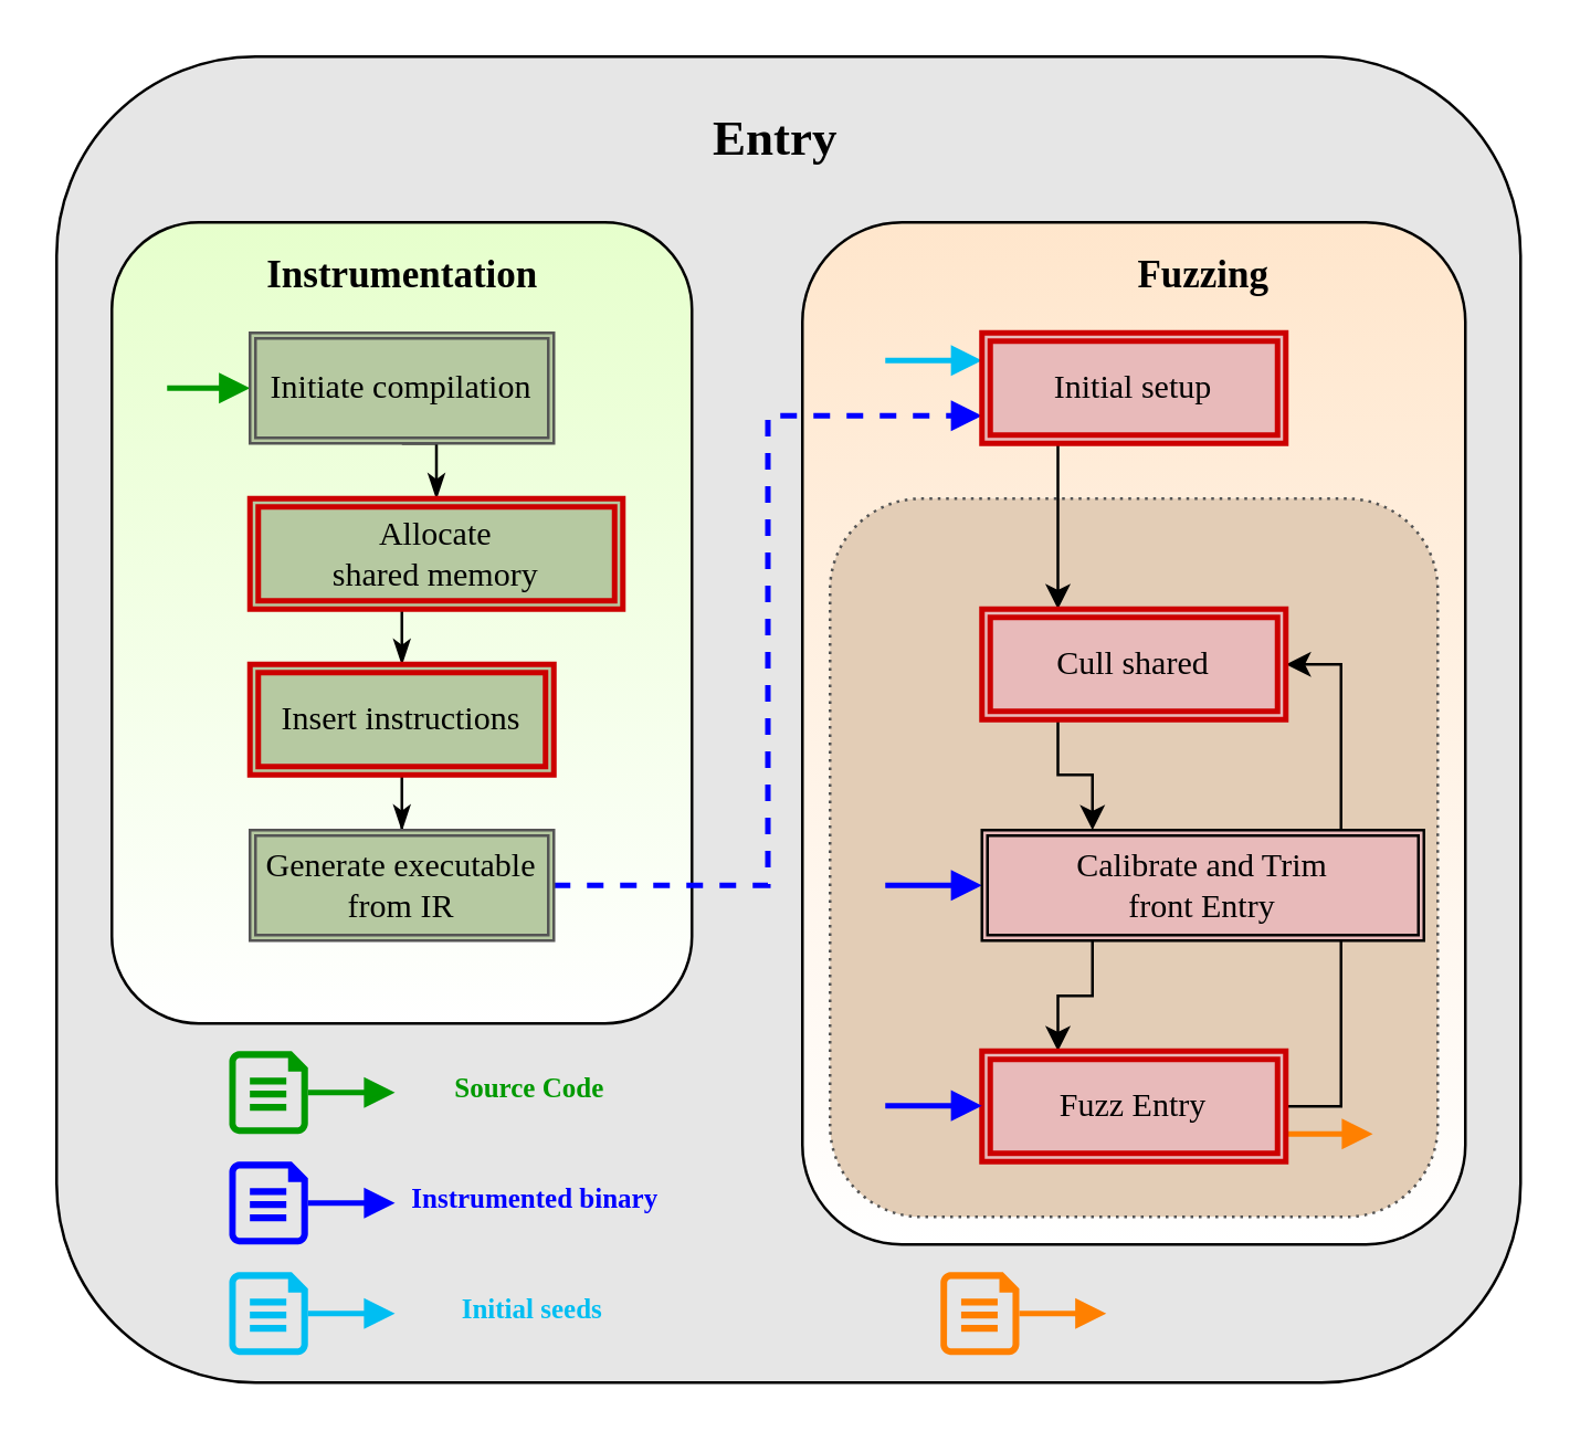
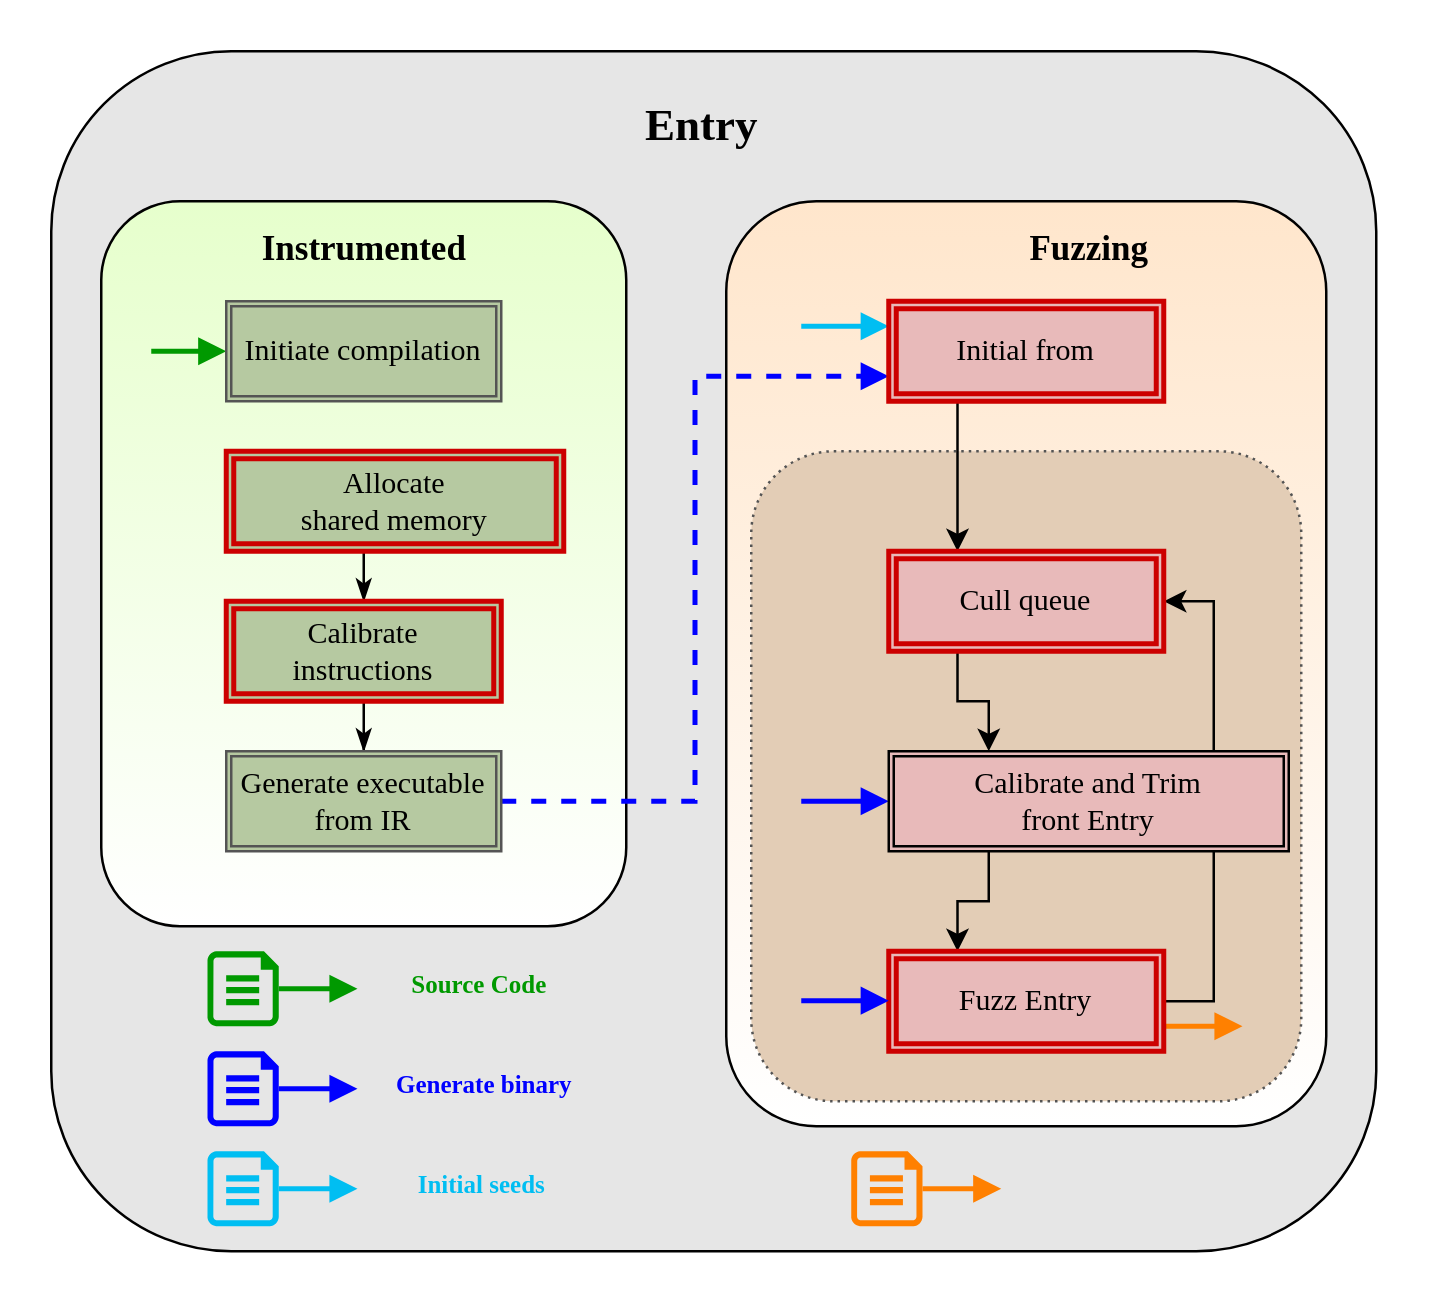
  <mxCell id="0" />
  <mxCell id="1" parent="0" />
  <mxCell id="2" value="" style="rounded=1;whiteSpace=wrap;html=1;fontFamily=Georgia;fontSize=12;fillColor=#E6E6E6;" parent="1" vertex="1"><mxGeometry x="20" y="20" width="530" height="480" as="geometry" /></mxCell>
  <mxCell id="3" value="" style="rounded=1;whiteSpace=wrap;html=1;fontFamily=Georgia;fontSize=12;fillColor=#FFE6CC;gradientColor=#ffffff;" parent="1" vertex="1"><mxGeometry x="290" y="80" width="240" height="370" as="geometry" /></mxCell>
  <mxCell id="4" value="" style="rounded=1;whiteSpace=wrap;html=1;fontFamily=Georgia;fontSize=12;fillColor=#E6FFCC;gradientColor=#ffffff;" parent="1" vertex="1"><mxGeometry x="40" y="80" width="210" height="290" as="geometry" /></mxCell>
- <mxCell id="5" value="&lt;span style=&quot;font-size: 14px&quot;&gt;&lt;b&gt;Instrumentation&lt;/b&gt;&lt;/span&gt;" style="text;html=1;align=center;verticalAlign=middle;resizable=0;points=[];autosize=1;fontSize=12;fontFamily=Georgia;" parent="1" vertex="1"><mxGeometry x="90" y="90" width="110" height="20" as="geometry" /></mxCell>
- <mxCell id="6" style="edgeStyle=orthogonalEdgeStyle;rounded=0;orthogonalLoop=1;jettySize=auto;html=1;exitX=0.5;exitY=1;exitDx=0;exitDy=0;entryX=0.5;entryY=0;entryDx=0;entryDy=0;fontFamily=Georgia;fontSize=12;endArrow=classicThin;endFill=1;" parent="1" source="38" target="39" edge="1"><mxGeometry x="60" y="100" as="geometry" /></mxCell>
+ <mxCell id="5" value="&lt;span style=&quot;font-size: 14px&quot;&gt;&lt;b&gt;Instrumented&lt;/b&gt;&lt;/span&gt;" style="text;html=1;align=center;verticalAlign=middle;resizable=0;points=[];autosize=1;fontSize=12;fontFamily=Georgia;" parent="1" vertex="1"><mxGeometry x="90" y="90" width="110" height="20" as="geometry" /></mxCell>
  <mxCell id="7" style="edgeStyle=orthogonalEdgeStyle;rounded=0;orthogonalLoop=1;jettySize=auto;html=1;exitX=0.5;exitY=1;exitDx=0;exitDy=0;entryX=0.5;entryY=0;entryDx=0;entryDy=0;fontFamily=Georgia;fontSize=12;endArrow=classicThin;endFill=1;" parent="1" source="39" target="40" edge="1"><mxGeometry x="60" y="100" as="geometry" /></mxCell>
  <mxCell id="8" style="edgeStyle=orthogonalEdgeStyle;rounded=0;orthogonalLoop=1;jettySize=auto;html=1;exitX=0.5;exitY=1;exitDx=0;exitDy=0;fontFamily=Georgia;fontSize=12;endArrow=classicThin;endFill=1;" parent="1" source="40" target="41" edge="1"><mxGeometry x="60" y="100" as="geometry" /></mxCell>
  <mxCell id="9" value="" style="rounded=1;whiteSpace=wrap;html=1;strokeColor=#545454;strokeWidth=1;fontFamily=Georgia;fontSize=12;dashed=1;dashPattern=1 2;fillColor=#E3CDB6;" parent="1" vertex="1"><mxGeometry x="300" y="180" width="220" height="260" as="geometry" /></mxCell>
  <mxCell id="10" value="&lt;b&gt;&lt;font style=&quot;font-size: 14px&quot;&gt;Fuzzing&lt;/font&gt;&lt;/b&gt;" style="text;html=1;align=center;verticalAlign=middle;resizable=0;points=[];autosize=1;fontSize=12;fontFamily=Georgia;" parent="1" vertex="1"><mxGeometry x="405" y="90" width="60" height="20" as="geometry" /></mxCell>
  <mxCell id="11" style="edgeStyle=orthogonalEdgeStyle;rounded=0;orthogonalLoop=1;jettySize=auto;html=1;exitX=0.25;exitY=1;exitDx=0;exitDy=0;entryX=0.25;entryY=0;entryDx=0;entryDy=0;" parent="1" source="42" target="37" edge="1"><mxGeometry relative="1" as="geometry" /></mxCell>
  <mxCell id="12" value="&lt;b&gt;&lt;font style=&quot;font-size: 18px&quot;&gt;Entry&lt;/font&gt;&lt;/b&gt;" style="text;html=1;align=center;verticalAlign=middle;resizable=0;points=[];autosize=1;fontFamily=Georgia;fontSize=12;" parent="1" vertex="1"><mxGeometry x="245" y="40" width="70" height="20" as="geometry" /></mxCell>
  <mxCell id="13" style="edgeStyle=orthogonalEdgeStyle;rounded=0;orthogonalLoop=1;jettySize=auto;html=1;exitX=1;exitY=0.5;exitDx=0;exitDy=0;entryX=0;entryY=0.75;entryDx=0;entryDy=0;endArrow=block;endFill=1;strokeWidth=2;fontFamily=Georgia;fontSize=12;dashed=1;strokeColor=#0000FF;" parent="1" source="41" target="42" edge="1"><mxGeometry relative="1" as="geometry" /></mxCell>
  <mxCell id="14" value="" style="endArrow=block;html=1;strokeWidth=2;fontFamily=Georgia;fontSize=12;endFill=1;entryX=0;entryY=0.5;entryDx=0;entryDy=0;strokeColor=#009900;" parent="1" target="38" edge="1"><mxGeometry width="50" height="50" relative="1" as="geometry"><mxPoint x="60" y="140" as="sourcePoint" /><mxPoint x="71.5" y="139.58" as="targetPoint" /></mxGeometry></mxCell>
  <mxCell id="15" style="edgeStyle=orthogonalEdgeStyle;rounded=0;orthogonalLoop=1;jettySize=auto;html=1;exitX=1;exitY=0.5;exitDx=0;exitDy=0;entryX=1;entryY=0.5;entryDx=0;entryDy=0;" parent="1" source="35" target="37" edge="1"><mxGeometry relative="1" as="geometry" /></mxCell>
  <mxCell id="16" style="edgeStyle=orthogonalEdgeStyle;rounded=0;orthogonalLoop=1;jettySize=auto;html=1;exitX=0.25;exitY=1;exitDx=0;exitDy=0;entryX=0.25;entryY=0;entryDx=0;entryDy=0;" parent="1" source="36" target="35" edge="1"><mxGeometry relative="1" as="geometry" /></mxCell>
  <mxCell id="17" style="edgeStyle=orthogonalEdgeStyle;rounded=0;orthogonalLoop=1;jettySize=auto;html=1;exitX=0.25;exitY=1;exitDx=0;exitDy=0;entryX=0.25;entryY=0;entryDx=0;entryDy=0;" parent="1" source="37" target="36" edge="1"><mxGeometry relative="1" as="geometry" /></mxCell>
  <mxCell id="18" value="" style="endArrow=block;html=1;strokeWidth=2;fontFamily=Georgia;fontSize=12;strokeColor=#00BEF2;endFill=1;entryX=0;entryY=0.25;entryDx=0;entryDy=0;" parent="1" target="42" edge="1"><mxGeometry width="50" height="50" relative="1" as="geometry"><mxPoint x="320" y="130" as="sourcePoint" /><mxPoint x="330" y="332.5" as="targetPoint" /><Array as="points"><mxPoint x="320" y="130" /></Array></mxGeometry></mxCell>
  <mxCell id="19" value="" style="endArrow=block;html=1;strokeWidth=2;fontFamily=Georgia;fontSize=12;endFill=1;entryX=0;entryY=0.5;entryDx=0;entryDy=0;strokeColor=#0000FF;" parent="1" target="36" edge="1"><mxGeometry width="50" height="50" relative="1" as="geometry"><mxPoint x="320" y="320" as="sourcePoint" /><mxPoint x="330" y="299.31" as="targetPoint" /></mxGeometry></mxCell>
  <mxCell id="20" value="" style="group" parent="1" vertex="1" connectable="0"><mxGeometry x="82.5" y="420" width="160" height="30" as="geometry" /></mxCell>
  <mxCell id="21" value="" style="verticalLabelPosition=bottom;html=1;verticalAlign=top;align=center;strokeColor=none;shape=mxgraph.azure.cloud_services_configuration_file;pointerEvents=1;dashed=1;dashPattern=1 2;fontFamily=Georgia;fontSize=12;fillColor=#0000FF;" parent="20" vertex="1"><mxGeometry width="28.5" height="30" as="geometry" /></mxCell>
  <mxCell id="22" value="" style="endArrow=block;html=1;strokeWidth=2;fontFamily=Georgia;fontSize=12;exitX=1;exitY=0.5;exitDx=0;exitDy=0;exitPerimeter=0;strokeColor=#0000FF;endFill=1;" parent="20" source="21" edge="1"><mxGeometry width="50" height="50" relative="1" as="geometry"><mxPoint x="50" y="10" as="sourcePoint" /><mxPoint x="60" y="15" as="targetPoint" /></mxGeometry></mxCell>
- <mxCell id="23" value="&lt;font color=&quot;#0000ff&quot; size=&quot;1&quot;&gt;&lt;b&gt;Instrumented binary&lt;/b&gt;&lt;/font&gt;" style="text;html=1;align=center;verticalAlign=middle;resizable=0;points=[];autosize=1;fontSize=12;fontFamily=Georgia;" parent="20" vertex="1"><mxGeometry x="60" y="3" width="100" height="20" as="geometry" /></mxCell>
+ <mxCell id="23" value="&lt;font color=&quot;#0000ff&quot; size=&quot;1&quot;&gt;&lt;b&gt;Generate binary&lt;/b&gt;&lt;/font&gt;" style="text;html=1;align=center;verticalAlign=middle;resizable=0;points=[];autosize=1;fontSize=12;fontFamily=Georgia;" parent="20" vertex="1"><mxGeometry x="60" y="3" width="100" height="20" as="geometry" /></mxCell>
  <mxCell id="24" value="" style="group" parent="1" vertex="1" connectable="0"><mxGeometry x="82.5" y="460" width="150" height="30" as="geometry" /></mxCell>
  <mxCell id="25" value="" style="verticalLabelPosition=bottom;html=1;verticalAlign=top;align=center;strokeColor=none;shape=mxgraph.azure.cloud_services_configuration_file;pointerEvents=1;dashed=1;dashPattern=1 2;fontFamily=Georgia;fontSize=12;fillColor=#00BEF2;" parent="24" vertex="1"><mxGeometry width="28.5" height="30" as="geometry" /></mxCell>
  <mxCell id="26" value="" style="endArrow=block;html=1;strokeWidth=2;fontFamily=Georgia;fontSize=12;exitX=1;exitY=0.5;exitDx=0;exitDy=0;exitPerimeter=0;strokeColor=#00BEF2;endFill=1;" parent="24" source="25" edge="1"><mxGeometry width="50" height="50" relative="1" as="geometry"><mxPoint x="80" y="20" as="sourcePoint" /><mxPoint x="60" y="15" as="targetPoint" /></mxGeometry></mxCell>
  <mxCell id="27" value="&lt;font color=&quot;#00bef2&quot; size=&quot;1&quot;&gt;&lt;b&gt;Initial seeds&lt;/b&gt;&lt;/font&gt;" style="text;html=1;align=center;verticalAlign=middle;resizable=0;points=[];autosize=1;fontSize=12;fontFamily=Georgia;" parent="24" vertex="1"><mxGeometry x="74" y="3" width="70" height="20" as="geometry" /></mxCell>
  <mxCell id="28" value="" style="verticalLabelPosition=bottom;html=1;verticalAlign=top;align=center;strokeColor=none;shape=mxgraph.azure.cloud_services_configuration_file;pointerEvents=1;dashed=1;dashPattern=1 2;fontFamily=Georgia;fontSize=12;fillColor=#FF8000;" parent="1" vertex="1"><mxGeometry x="340" y="460" width="28.5" height="30" as="geometry" /></mxCell>
  <mxCell id="29" value="" style="endArrow=block;html=1;strokeWidth=2;fontFamily=Georgia;fontSize=12;exitX=1;exitY=0.5;exitDx=0;exitDy=0;exitPerimeter=0;endFill=1;strokeColor=#FF8000;" parent="1" source="28" edge="1"><mxGeometry x="360" y="480" width="50" height="50" as="geometry"><mxPoint x="420" y="480" as="sourcePoint" /><mxPoint x="400" y="475" as="targetPoint" /></mxGeometry></mxCell>
  <mxCell id="30" value="" style="group" parent="1" vertex="1" connectable="0"><mxGeometry x="82.5" y="380" width="145" height="30" as="geometry" /></mxCell>
  <mxCell id="31" value="" style="verticalLabelPosition=bottom;html=1;verticalAlign=top;align=center;strokeColor=none;shape=mxgraph.azure.cloud_services_configuration_file;pointerEvents=1;dashed=1;dashPattern=1 2;fontFamily=Georgia;fontSize=12;fillColor=#009900;" parent="30" vertex="1"><mxGeometry width="28.5" height="30" as="geometry" /></mxCell>
  <mxCell id="32" value="" style="endArrow=block;html=1;strokeWidth=2;fontFamily=Georgia;fontSize=12;exitX=1;exitY=0.5;exitDx=0;exitDy=0;exitPerimeter=0;endFill=1;strokeColor=#009900;" parent="30" source="31" edge="1"><mxGeometry width="50" height="50" as="geometry"><mxPoint x="48.5" y="14.66" as="sourcePoint" /><mxPoint x="60" y="15" as="targetPoint" /></mxGeometry></mxCell>
  <mxCell id="33" value="&lt;b style=&quot;font-size: x-small&quot;&gt;&lt;font color=&quot;#009900&quot;&gt;Source Code&lt;/font&gt;&lt;/b&gt;" style="text;html=1;align=center;verticalAlign=middle;resizable=0;points=[];autosize=1;fontSize=12;fontFamily=Georgia;" parent="30" vertex="1"><mxGeometry x="73" y="3" width="70" height="20" as="geometry" /></mxCell>
  <mxCell id="34" value="" style="endArrow=block;html=1;strokeWidth=2;fontFamily=Georgia;fontSize=12;endFill=1;strokeColor=#FF8000;" parent="1" edge="1"><mxGeometry x="456.5" y="415" width="50" height="50" as="geometry"><mxPoint x="465" y="410" as="sourcePoint" /><mxPoint x="496.5" y="410" as="targetPoint" /></mxGeometry></mxCell>
  <mxCell id="35" value="Fuzz Entry" style="shape=ext;double=1;rounded=0;whiteSpace=wrap;html=1;strokeWidth=2;fontFamily=Georgia;fontSize=12;fillColor=#E8BABA;strokeColor=#CC0000;" parent="1" vertex="1"><mxGeometry x="355" y="380" width="110" height="40" as="geometry" /></mxCell>
  <mxCell id="36" value="Calibrate and Trim&lt;br&gt;front Entry" style="shape=ext;double=1;rounded=0;whiteSpace=wrap;html=1;strokeWidth=1;fontFamily=Georgia;fontSize=12;fillColor=#E8BABA;" parent="1" vertex="1"><mxGeometry x="355" y="300" width="160" height="40" as="geometry" /></mxCell>
- <mxCell id="37" value="Cull shared" style="shape=ext;double=1;rounded=0;whiteSpace=wrap;html=1;strokeWidth=2;fontFamily=Georgia;fontSize=12;fillColor=#E8BABA;strokeColor=#CC0000;" parent="1" vertex="1"><mxGeometry x="355" y="220" width="110" height="40" as="geometry" /></mxCell>
+ <mxCell id="37" value="Cull queue" style="shape=ext;double=1;rounded=0;whiteSpace=wrap;html=1;strokeWidth=2;fontFamily=Georgia;fontSize=12;fillColor=#E8BABA;strokeColor=#CC0000;" parent="1" vertex="1"><mxGeometry x="355" y="220" width="110" height="40" as="geometry" /></mxCell>
  <mxCell id="38" value="Initiate compilation" style="shape=ext;double=1;rounded=0;whiteSpace=wrap;html=1;strokeColor=#545454;strokeWidth=1;fontFamily=Georgia;fontSize=12;fillColor=#B6C9A1;" parent="1" vertex="1"><mxGeometry x="90" y="120" width="110" height="40" as="geometry" /></mxCell>
  <mxCell id="39" value="Allocate&lt;br&gt;shared memory" style="shape=ext;double=1;rounded=0;whiteSpace=wrap;html=1;strokeWidth=2;fontFamily=Georgia;fontSize=12;fillColor=#B6C9A1;strokeColor=#CC0000;" parent="1" vertex="1"><mxGeometry x="90" y="180" width="135" height="40" as="geometry" /></mxCell>
- <mxCell id="40" value="Insert instructions" style="shape=ext;double=1;rounded=0;whiteSpace=wrap;html=1;strokeWidth=2;fontFamily=Georgia;fontSize=12;fillColor=#B6C9A1;strokeColor=#CC0000;" parent="1" vertex="1"><mxGeometry x="90" y="240" width="110" height="40" as="geometry" /></mxCell>
+ <mxCell id="40" value="Calibrate instructions" style="shape=ext;double=1;rounded=0;whiteSpace=wrap;html=1;strokeWidth=2;fontFamily=Georgia;fontSize=12;fillColor=#B6C9A1;strokeColor=#CC0000;" parent="1" vertex="1"><mxGeometry x="90" y="240" width="110" height="40" as="geometry" /></mxCell>
  <mxCell id="41" value="Generate executable from IR" style="shape=ext;double=1;rounded=0;whiteSpace=wrap;html=1;strokeColor=#545454;strokeWidth=1;fontFamily=Georgia;fontSize=12;fillColor=#B6C9A1;" parent="1" vertex="1"><mxGeometry x="90" y="300" width="110" height="40" as="geometry" /></mxCell>
- <mxCell id="42" value="Initial setup" style="shape=ext;double=1;rounded=0;whiteSpace=wrap;html=1;strokeWidth=2;fontFamily=Georgia;fontSize=12;fillColor=#E8BABA;strokeColor=#CC0000;" parent="1" vertex="1"><mxGeometry x="355" y="120" width="110" height="40" as="geometry" /></mxCell>
+ <mxCell id="42" value="Initial from" style="shape=ext;double=1;rounded=0;whiteSpace=wrap;html=1;strokeWidth=2;fontFamily=Georgia;fontSize=12;fillColor=#E8BABA;strokeColor=#CC0000;" parent="1" vertex="1"><mxGeometry x="355" y="120" width="110" height="40" as="geometry" /></mxCell>
  <mxCell id="43" value="" style="endArrow=block;html=1;strokeWidth=2;fontFamily=Georgia;fontSize=12;endFill=1;entryX=0;entryY=0.5;entryDx=0;entryDy=0;strokeColor=#0000FF;" edge="1" parent="1"><mxGeometry width="50" height="50" relative="1" as="geometry"><mxPoint x="320" y="399.76" as="sourcePoint" /><mxPoint x="355" y="399.76" as="targetPoint" /></mxGeometry></mxCell>
